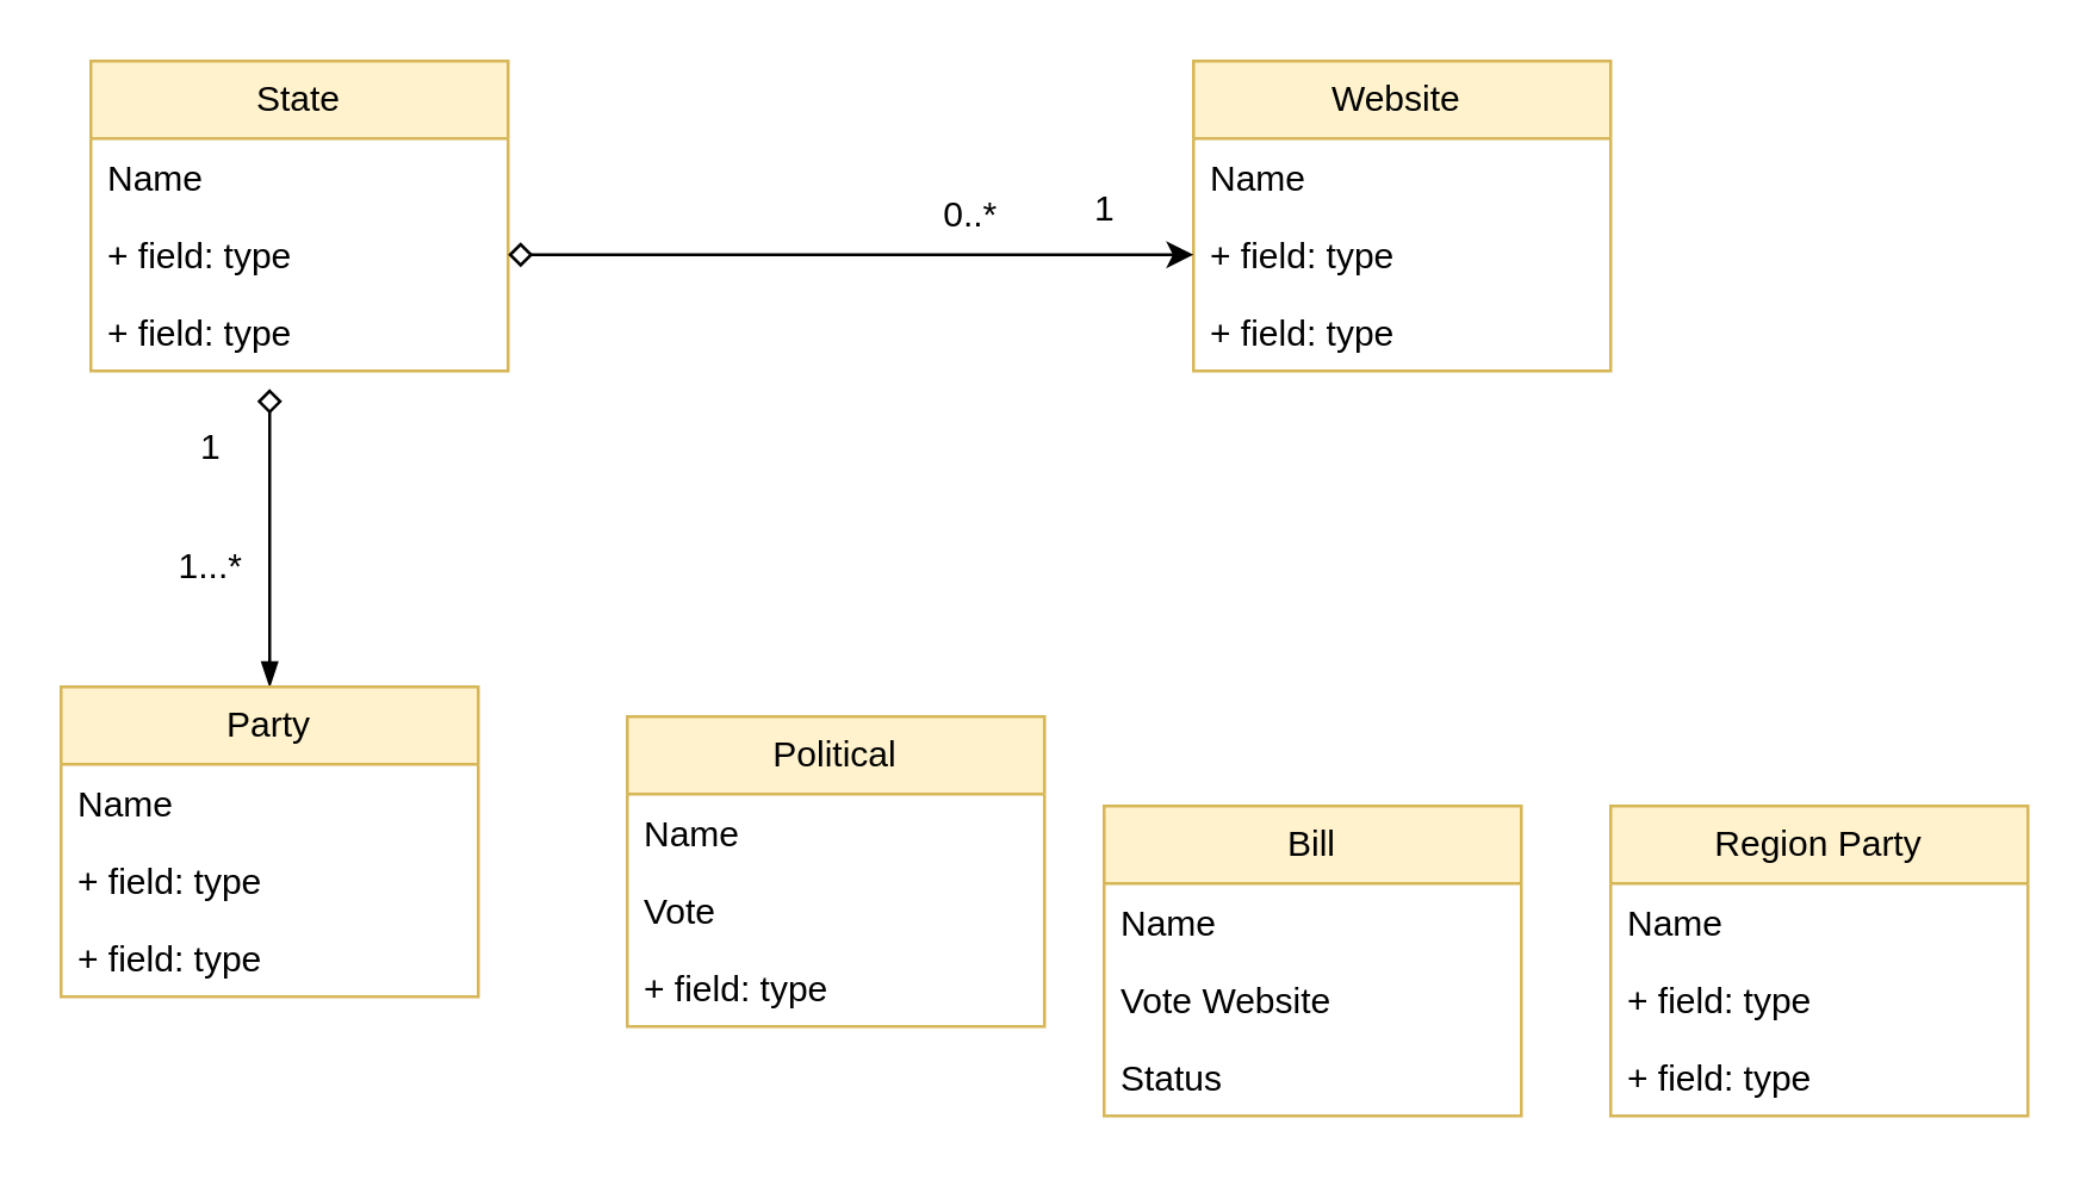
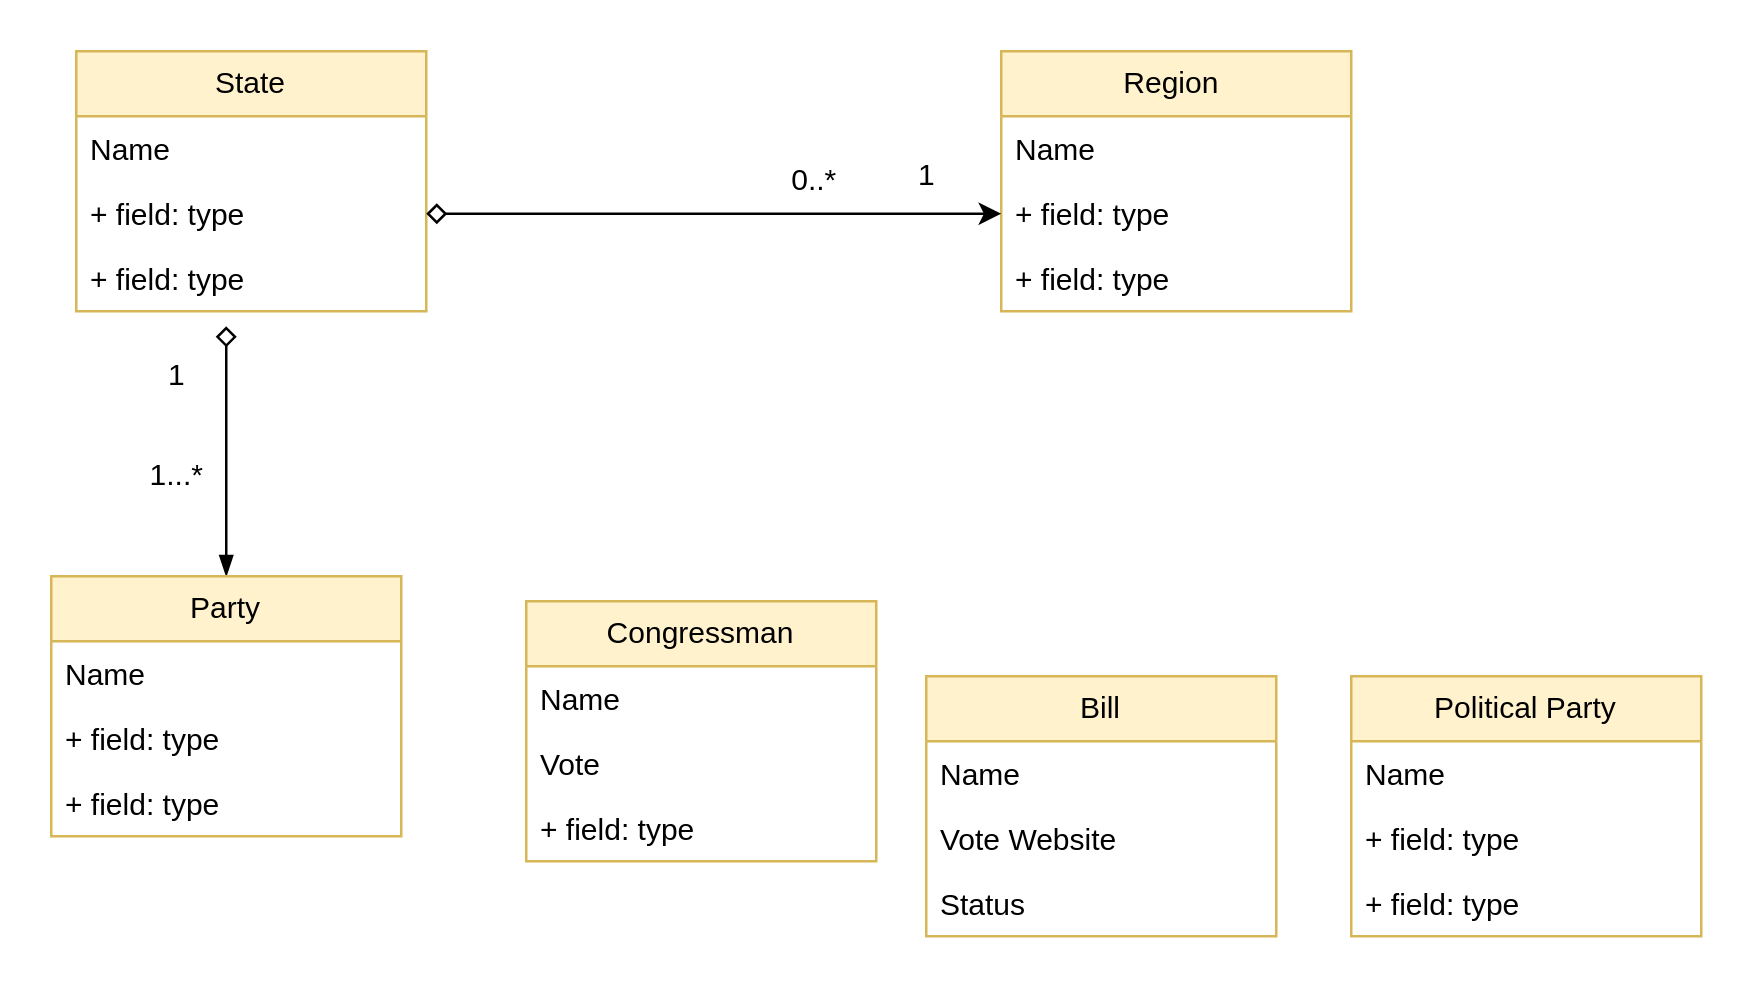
  <mxCell id="0" />
  <mxCell id="1" parent="0" />
  <mxCell id="2" value="State" style="swimlane;fontStyle=0;childLayout=stackLayout;horizontal=1;startSize=26;fillColor=#fff2cc;horizontalStack=0;resizeParent=1;resizeParentMax=0;resizeLast=0;collapsible=1;marginBottom=0;whiteSpace=wrap;html=1;strokeColor=#d6b656;" parent="1" vertex="1"><mxGeometry x="30" y="20" width="140" height="104" as="geometry" /></mxCell>
  <mxCell id="3" value="Name" style="text;strokeColor=none;fillColor=none;align=left;verticalAlign=top;spacingLeft=4;spacingRight=4;overflow=hidden;rotatable=0;points=[[0,0.5],[1,0.5]];portConstraint=eastwest;whiteSpace=wrap;html=1;" parent="2" vertex="1"><mxGeometry y="26" width="140" height="26" as="geometry" /></mxCell>
  <mxCell id="4" value="+ field: type" style="text;strokeColor=none;fillColor=none;align=left;verticalAlign=top;spacingLeft=4;spacingRight=4;overflow=hidden;rotatable=0;points=[[0,0.5],[1,0.5]];portConstraint=eastwest;whiteSpace=wrap;html=1;" parent="2" vertex="1"><mxGeometry y="52" width="140" height="26" as="geometry" /></mxCell>
  <mxCell id="5" value="+ field: type" style="text;strokeColor=none;fillColor=none;align=left;verticalAlign=top;spacingLeft=4;spacingRight=4;overflow=hidden;rotatable=0;points=[[0,0.5],[1,0.5]];portConstraint=eastwest;whiteSpace=wrap;html=1;" parent="2" vertex="1"><mxGeometry y="78" width="140" height="26" as="geometry" /></mxCell>
- <mxCell id="6" value="Website&amp;nbsp;" style="swimlane;fontStyle=0;childLayout=stackLayout;horizontal=1;startSize=26;fillColor=#fff2cc;horizontalStack=0;resizeParent=1;resizeParentMax=0;resizeLast=0;collapsible=1;marginBottom=0;whiteSpace=wrap;html=1;strokeColor=#d6b656;" parent="1" vertex="1"><mxGeometry x="400" y="20" width="140" height="104" as="geometry" /></mxCell>
+ <mxCell id="6" value="Region&amp;nbsp;" style="swimlane;fontStyle=0;childLayout=stackLayout;horizontal=1;startSize=26;fillColor=#fff2cc;horizontalStack=0;resizeParent=1;resizeParentMax=0;resizeLast=0;collapsible=1;marginBottom=0;whiteSpace=wrap;html=1;strokeColor=#d6b656;" parent="1" vertex="1"><mxGeometry x="400" y="20" width="140" height="104" as="geometry" /></mxCell>
  <mxCell id="7" value="Name" style="text;strokeColor=none;fillColor=none;align=left;verticalAlign=top;spacingLeft=4;spacingRight=4;overflow=hidden;rotatable=0;points=[[0,0.5],[1,0.5]];portConstraint=eastwest;whiteSpace=wrap;html=1;" parent="6" vertex="1"><mxGeometry y="26" width="140" height="26" as="geometry" /></mxCell>
  <mxCell id="8" value="+ field: type" style="text;strokeColor=none;fillColor=none;align=left;verticalAlign=top;spacingLeft=4;spacingRight=4;overflow=hidden;rotatable=0;points=[[0,0.5],[1,0.5]];portConstraint=eastwest;whiteSpace=wrap;html=1;" parent="6" vertex="1"><mxGeometry y="52" width="140" height="26" as="geometry" /></mxCell>
  <mxCell id="9" value="+ field: type" style="text;strokeColor=none;fillColor=none;align=left;verticalAlign=top;spacingLeft=4;spacingRight=4;overflow=hidden;rotatable=0;points=[[0,0.5],[1,0.5]];portConstraint=eastwest;whiteSpace=wrap;html=1;" parent="6" vertex="1"><mxGeometry y="78" width="140" height="26" as="geometry" /></mxCell>
- <mxCell id="10" value="Region Party" style="swimlane;fontStyle=0;childLayout=stackLayout;horizontal=1;startSize=26;fillColor=#fff2cc;horizontalStack=0;resizeParent=1;resizeParentMax=0;resizeLast=0;collapsible=1;marginBottom=0;whiteSpace=wrap;html=1;strokeColor=#d6b656;" parent="1" vertex="1"><mxGeometry x="540" y="270" width="140" height="104" as="geometry" /></mxCell>
+ <mxCell id="10" value="Political Party" style="swimlane;fontStyle=0;childLayout=stackLayout;horizontal=1;startSize=26;fillColor=#fff2cc;horizontalStack=0;resizeParent=1;resizeParentMax=0;resizeLast=0;collapsible=1;marginBottom=0;whiteSpace=wrap;html=1;strokeColor=#d6b656;" parent="1" vertex="1"><mxGeometry x="540" y="270" width="140" height="104" as="geometry" /></mxCell>
  <mxCell id="11" value="Name" style="text;strokeColor=none;fillColor=none;align=left;verticalAlign=top;spacingLeft=4;spacingRight=4;overflow=hidden;rotatable=0;points=[[0,0.5],[1,0.5]];portConstraint=eastwest;whiteSpace=wrap;html=1;" parent="10" vertex="1"><mxGeometry y="26" width="140" height="26" as="geometry" /></mxCell>
  <mxCell id="12" value="+ field: type" style="text;strokeColor=none;fillColor=none;align=left;verticalAlign=top;spacingLeft=4;spacingRight=4;overflow=hidden;rotatable=0;points=[[0,0.5],[1,0.5]];portConstraint=eastwest;whiteSpace=wrap;html=1;" parent="10" vertex="1"><mxGeometry y="52" width="140" height="26" as="geometry" /></mxCell>
  <mxCell id="13" value="+ field: type" style="text;strokeColor=none;fillColor=none;align=left;verticalAlign=top;spacingLeft=4;spacingRight=4;overflow=hidden;rotatable=0;points=[[0,0.5],[1,0.5]];portConstraint=eastwest;whiteSpace=wrap;html=1;" parent="10" vertex="1"><mxGeometry y="78" width="140" height="26" as="geometry" /></mxCell>
  <mxCell id="14" value="Bill" style="swimlane;fontStyle=0;childLayout=stackLayout;horizontal=1;startSize=26;fillColor=#fff2cc;horizontalStack=0;resizeParent=1;resizeParentMax=0;resizeLast=0;collapsible=1;marginBottom=0;whiteSpace=wrap;html=1;strokeColor=#d6b656;" parent="1" vertex="1"><mxGeometry x="370" y="270" width="140" height="104" as="geometry" /></mxCell>
  <mxCell id="15" value="Name" style="text;strokeColor=none;fillColor=none;align=left;verticalAlign=top;spacingLeft=4;spacingRight=4;overflow=hidden;rotatable=0;points=[[0,0.5],[1,0.5]];portConstraint=eastwest;whiteSpace=wrap;html=1;" parent="14" vertex="1"><mxGeometry y="26" width="140" height="26" as="geometry" /></mxCell>
  <mxCell id="16" value="Vote Website" style="text;strokeColor=none;fillColor=none;align=left;verticalAlign=top;spacingLeft=4;spacingRight=4;overflow=hidden;rotatable=0;points=[[0,0.5],[1,0.5]];portConstraint=eastwest;whiteSpace=wrap;html=1;" parent="14" vertex="1"><mxGeometry y="52" width="140" height="26" as="geometry" /></mxCell>
  <mxCell id="17" value="Status" style="text;strokeColor=none;fillColor=none;align=left;verticalAlign=top;spacingLeft=4;spacingRight=4;overflow=hidden;rotatable=0;points=[[0,0.5],[1,0.5]];portConstraint=eastwest;whiteSpace=wrap;html=1;" parent="14" vertex="1"><mxGeometry y="78" width="140" height="26" as="geometry" /></mxCell>
- <mxCell id="18" value="Political" style="swimlane;fontStyle=0;childLayout=stackLayout;horizontal=1;startSize=26;fillColor=#fff2cc;horizontalStack=0;resizeParent=1;resizeParentMax=0;resizeLast=0;collapsible=1;marginBottom=0;whiteSpace=wrap;html=1;strokeColor=#d6b656;" parent="1" vertex="1"><mxGeometry x="210" y="240" width="140" height="104" as="geometry" /></mxCell>
+ <mxCell id="18" value="Congressman" style="swimlane;fontStyle=0;childLayout=stackLayout;horizontal=1;startSize=26;fillColor=#fff2cc;horizontalStack=0;resizeParent=1;resizeParentMax=0;resizeLast=0;collapsible=1;marginBottom=0;whiteSpace=wrap;html=1;strokeColor=#d6b656;" parent="1" vertex="1"><mxGeometry x="210" y="240" width="140" height="104" as="geometry" /></mxCell>
  <mxCell id="19" value="Name" style="text;strokeColor=none;fillColor=none;align=left;verticalAlign=top;spacingLeft=4;spacingRight=4;overflow=hidden;rotatable=0;points=[[0,0.5],[1,0.5]];portConstraint=eastwest;whiteSpace=wrap;html=1;" parent="18" vertex="1"><mxGeometry y="26" width="140" height="26" as="geometry" /></mxCell>
  <mxCell id="20" value="Vote" style="text;strokeColor=none;fillColor=none;align=left;verticalAlign=top;spacingLeft=4;spacingRight=4;overflow=hidden;rotatable=0;points=[[0,0.5],[1,0.5]];portConstraint=eastwest;whiteSpace=wrap;html=1;" parent="18" vertex="1"><mxGeometry y="52" width="140" height="26" as="geometry" /></mxCell>
  <mxCell id="21" value="+ field: type" style="text;strokeColor=none;fillColor=none;align=left;verticalAlign=top;spacingLeft=4;spacingRight=4;overflow=hidden;rotatable=0;points=[[0,0.5],[1,0.5]];portConstraint=eastwest;whiteSpace=wrap;html=1;" parent="18" vertex="1"><mxGeometry y="78" width="140" height="26" as="geometry" /></mxCell>
  <mxCell id="22" style="edgeStyle=orthogonalEdgeStyle;rounded=0;orthogonalLoop=1;jettySize=auto;html=1;exitX=0.5;exitY=0;exitDx=0;exitDy=0;startArrow=blockThin;startFill=1;endArrow=diamond;endFill=0;" parent="1" source="23" edge="1"><mxGeometry relative="1" as="geometry"><mxPoint x="90" y="130" as="targetPoint" /></mxGeometry></mxCell>
  <mxCell id="23" value="Party" style="swimlane;fontStyle=0;childLayout=stackLayout;horizontal=1;startSize=26;fillColor=#fff2cc;horizontalStack=0;resizeParent=1;resizeParentMax=0;resizeLast=0;collapsible=1;marginBottom=0;whiteSpace=wrap;html=1;strokeColor=#d6b656;" parent="1" vertex="1"><mxGeometry x="20" y="230" width="140" height="104" as="geometry" /></mxCell>
  <mxCell id="24" value="Name" style="text;strokeColor=none;fillColor=none;align=left;verticalAlign=top;spacingLeft=4;spacingRight=4;overflow=hidden;rotatable=0;points=[[0,0.5],[1,0.5]];portConstraint=eastwest;whiteSpace=wrap;html=1;" parent="23" vertex="1"><mxGeometry y="26" width="140" height="26" as="geometry" /></mxCell>
  <mxCell id="25" value="+ field: type" style="text;strokeColor=none;fillColor=none;align=left;verticalAlign=top;spacingLeft=4;spacingRight=4;overflow=hidden;rotatable=0;points=[[0,0.5],[1,0.5]];portConstraint=eastwest;whiteSpace=wrap;html=1;" parent="23" vertex="1"><mxGeometry y="52" width="140" height="26" as="geometry" /></mxCell>
  <mxCell id="26" value="+ field: type" style="text;strokeColor=none;fillColor=none;align=left;verticalAlign=top;spacingLeft=4;spacingRight=4;overflow=hidden;rotatable=0;points=[[0,0.5],[1,0.5]];portConstraint=eastwest;whiteSpace=wrap;html=1;" parent="23" vertex="1"><mxGeometry y="78" width="140" height="26" as="geometry" /></mxCell>
  <mxCell id="27" value="1" style="text;html=1;align=center;verticalAlign=middle;resizable=0;points=[];autosize=1;strokeColor=none;fillColor=none;" parent="1" vertex="1"><mxGeometry x="55" y="135" width="30" height="30" as="geometry" /></mxCell>
  <mxCell id="28" value="1...*" style="text;html=1;align=center;verticalAlign=middle;resizable=0;points=[];autosize=1;strokeColor=none;fillColor=none;" parent="1" vertex="1"><mxGeometry x="50" y="175" width="40" height="30" as="geometry" /></mxCell>
  <mxCell id="29" style="edgeStyle=orthogonalEdgeStyle;rounded=0;orthogonalLoop=1;jettySize=auto;html=1;exitX=1;exitY=0.5;exitDx=0;exitDy=0;entryX=0;entryY=0.5;entryDx=0;entryDy=0;startArrow=diamond;startFill=0;" parent="1" source="4" target="8" edge="1"><mxGeometry relative="1" as="geometry" /></mxCell>
  <mxCell id="30" value="0..*" style="text;html=1;align=center;verticalAlign=middle;resizable=0;points=[];autosize=1;strokeColor=none;fillColor=none;" vertex="1" parent="1"><mxGeometry x="305" y="57" width="40" height="30" as="geometry" /></mxCell>
  <mxCell id="31" value="1" style="text;html=1;align=center;verticalAlign=middle;resizable=0;points=[];autosize=1;strokeColor=none;fillColor=none;" vertex="1" parent="1"><mxGeometry x="355" y="55" width="30" height="30" as="geometry" /></mxCell>
